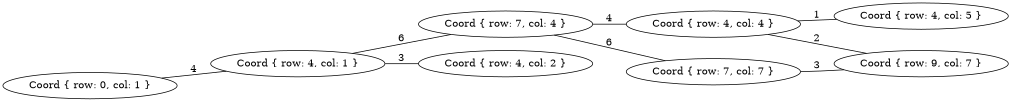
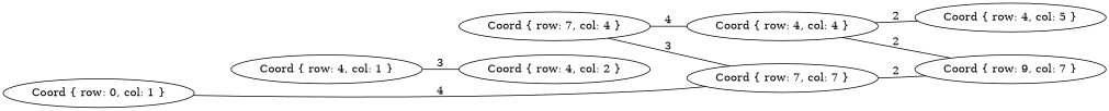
  graph {
    rankdir=LR
    n1 [label="Coord { row: 0, col: 1 }"]
    n2 [label="Coord { row: 4, col: 1 }"]
    n3 [label="Coord { row: 7, col: 4 }"]
    n4 [label="Coord { row: 4, col: 2 }"]
    n5 [label="Coord { row: 4, col: 4 }"]
    n6 [label="Coord { row: 7, col: 7 }"]
    n7 [label="Coord { row: 4, col: 5 }"]
    n8 [label="Coord { row: 9, col: 7 }"]
-   n1 -- n2 [label=4]
-   n2 -- n3 [label=6]
+   n1 -- n6 [label=4]
    n2 -- n4 [label=3]
    n3 -- n5 [label=4]
-   n3 -- n6 [label=6]
-   n5 -- n7 [label=1]
+   n3 -- n6 [label=3]
+   n5 -- n7 [label=2]
    n5 -- n8 [label=2]
-   n6 -- n8 [label=3]
+   n6 -- n8 [label=2]
  }
